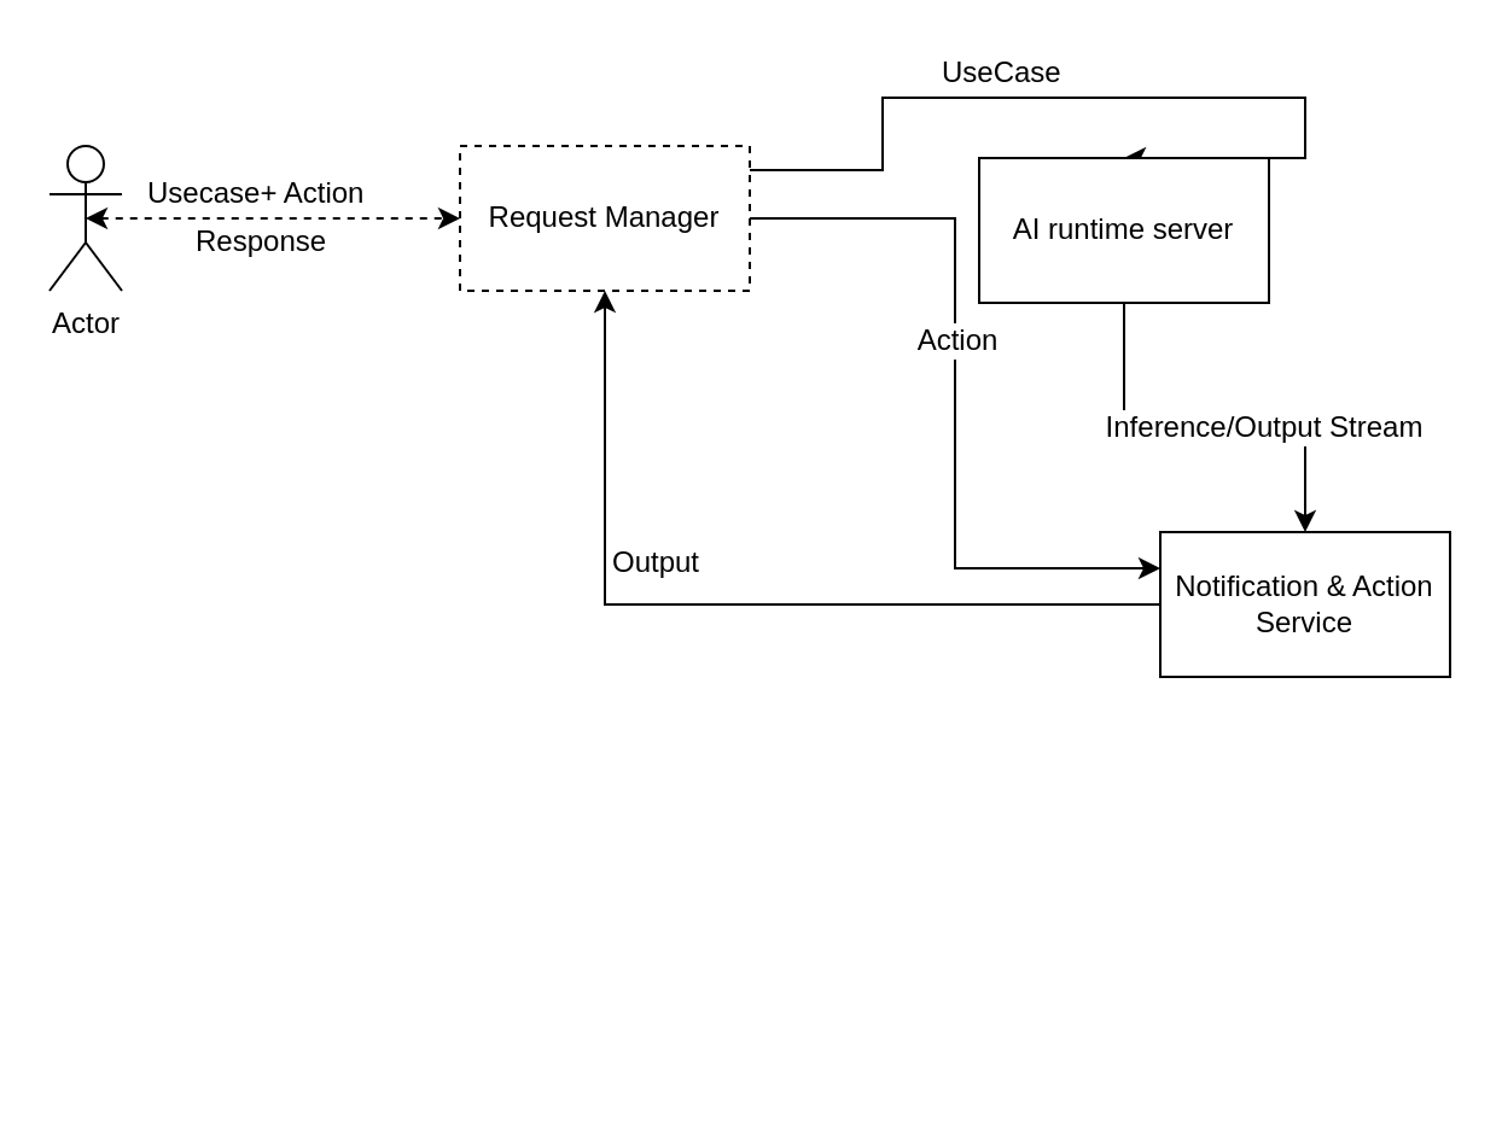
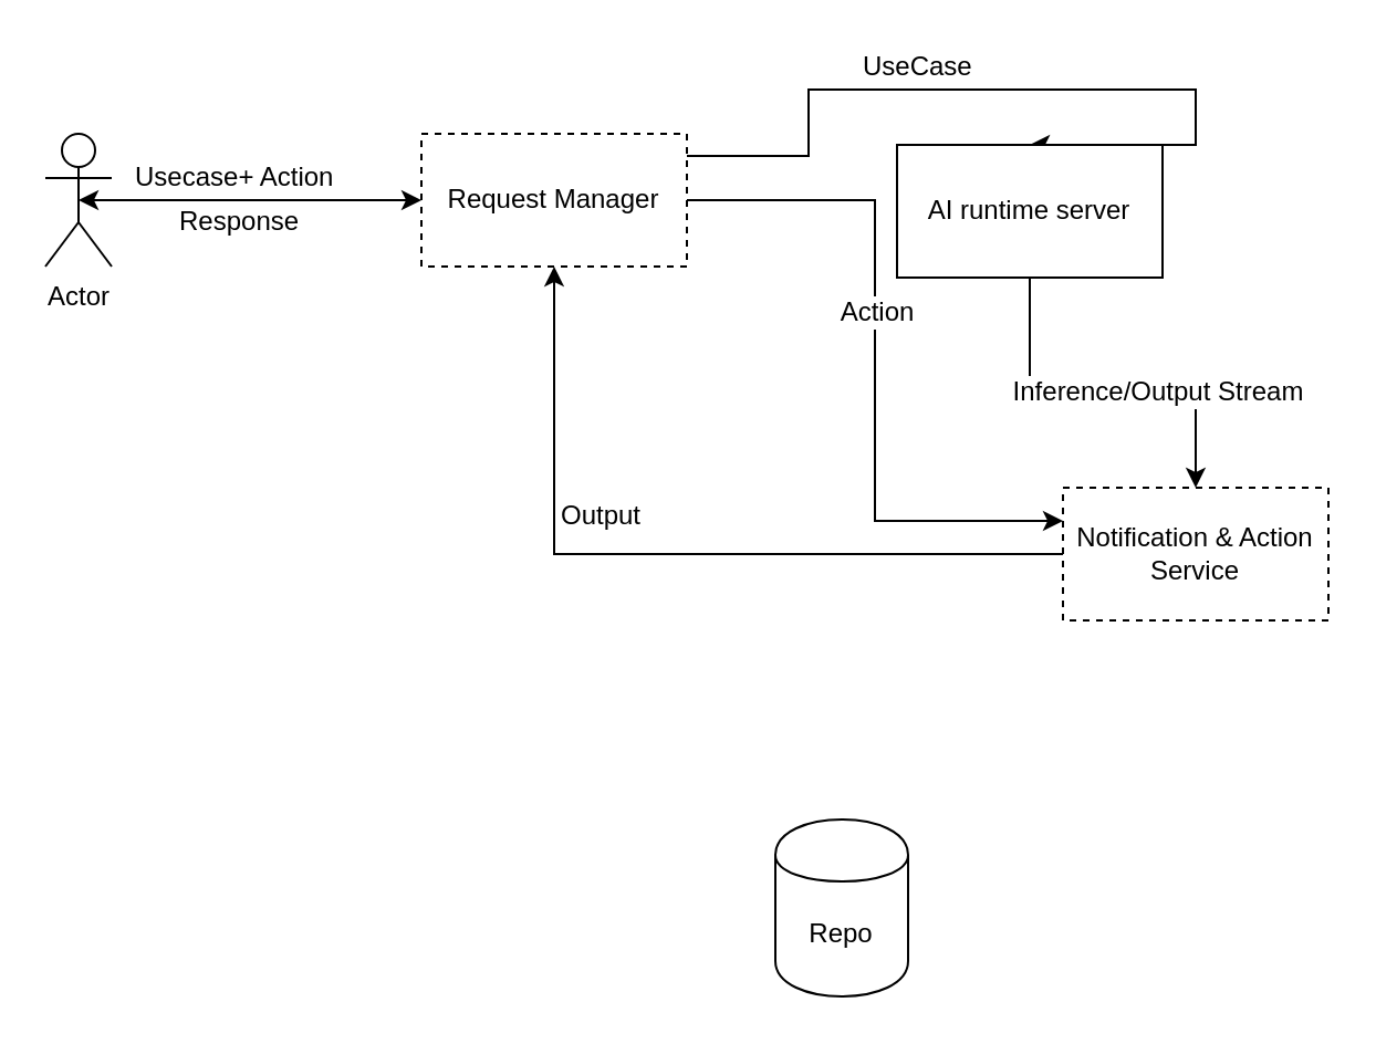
  <mxCell id="0" />
  <mxCell id="1" parent="0" />
  <mxCell id="2" style="edgeStyle=orthogonalEdgeStyle;rounded=0;orthogonalLoop=1;jettySize=auto;html=1;entryX=0.5;entryY=0;entryDx=0;entryDy=0;" edge="1" parent="1" source="5" target="11"><mxGeometry relative="1" as="geometry"><Array as="points"><mxPoint x="365" y="70" /><mxPoint x="365" y="40" /><mxPoint x="540" y="40" /></Array></mxGeometry></mxCell>
  <mxCell id="3" style="edgeStyle=orthogonalEdgeStyle;rounded=0;orthogonalLoop=1;jettySize=auto;html=1;entryX=0;entryY=0.25;entryDx=0;entryDy=0;" edge="1" parent="1" source="5" target="8"><mxGeometry relative="1" as="geometry" /></mxCell>
  <mxCell id="4" value="Action" style="text;html=1;resizable=0;points=[];align=center;verticalAlign=middle;labelBackgroundColor=#ffffff;" vertex="1" connectable="0" parent="3"><mxGeometry x="-0.387" y="-38" relative="1" as="geometry"><mxPoint x="38" y="38" as="offset" /></mxGeometry></mxCell>
  <mxCell id="5" value="Request Manager" style="rounded=0;whiteSpace=wrap;html=1;dashed=1;" vertex="1" parent="1"><mxGeometry x="190" y="60" width="120" height="60" as="geometry" /></mxCell>
  <mxCell id="6" style="edgeStyle=orthogonalEdgeStyle;rounded=0;orthogonalLoop=1;jettySize=auto;html=1;entryX=0.5;entryY=1;entryDx=0;entryDy=0;" edge="1" parent="1" source="8" target="5"><mxGeometry relative="1" as="geometry" /></mxCell>
  <mxCell id="7" value="Output" style="text;html=1;resizable=0;points=[];align=center;verticalAlign=middle;labelBackgroundColor=#ffffff;" vertex="1" connectable="0" parent="6"><mxGeometry x="0.376" y="-20" relative="1" as="geometry"><mxPoint as="offset" /></mxGeometry></mxCell>
- <mxCell id="8" value="Notification &amp;amp; Action Service" style="rounded=0;whiteSpace=wrap;html=1;" vertex="1" parent="1"><mxGeometry x="480" y="220" width="120" height="60" as="geometry" /></mxCell>
+ <mxCell id="8" value="Notification &amp;amp; Action Service" style="rounded=0;whiteSpace=wrap;html=1;dashed=1;" vertex="1" parent="1"><mxGeometry x="480" y="220" width="120" height="60" as="geometry" /></mxCell>
  <mxCell id="9" style="edgeStyle=orthogonalEdgeStyle;rounded=0;orthogonalLoop=1;jettySize=auto;html=1;" edge="1" parent="1" source="11" target="8"><mxGeometry relative="1" as="geometry" /></mxCell>
  <mxCell id="10" value="Inference/Output Stream" style="text;html=1;resizable=0;points=[];align=center;verticalAlign=middle;labelBackgroundColor=#ffffff;" vertex="1" connectable="0" parent="9"><mxGeometry x="0.24" y="-4" relative="1" as="geometry"><mxPoint as="offset" /></mxGeometry></mxCell>
  <mxCell id="11" value="AI runtime server" style="rounded=0;whiteSpace=wrap;html=1;" vertex="1" parent="1"><mxGeometry x="405" y="65" width="120" height="60" as="geometry" /></mxCell>
+ <mxCell id="12" value="Repo" style="shape=cylinder;whiteSpace=wrap;html=1;boundedLbl=1;backgroundOutline=1;" vertex="1" parent="1"><mxGeometry x="350" y="370" width="60" height="80" as="geometry" /></mxCell>
  <mxCell id="13" value="Actor" style="shape=umlActor;verticalLabelPosition=bottom;labelBackgroundColor=#ffffff;verticalAlign=top;html=1;outlineConnect=0;" vertex="1" parent="1"><mxGeometry x="20" y="60" width="30" height="60" as="geometry" /></mxCell>
  <mxCell id="14" value="UseCase" style="text;html=1;resizable=0;points=[];autosize=1;align=left;verticalAlign=top;spacingTop=-4;" vertex="1" parent="1"><mxGeometry x="388" y="20" width="60" height="20" as="geometry" /></mxCell>
- <mxCell id="15" value="" style="endArrow=classic;startArrow=classic;html=1;exitX=0.5;exitY=0.5;exitDx=0;exitDy=0;exitPerimeter=0;entryX=0;entryY=0.5;entryDx=0;entryDy=0;dashed=1;" edge="1" parent="1" source="13" target="5"><mxGeometry width="50" height="50" relative="1" as="geometry"><mxPoint x="70" y="120" as="sourcePoint" /><mxPoint x="120" y="90" as="targetPoint" /></mxGeometry></mxCell>
+ <mxCell id="15" value="" style="endArrow=classic;startArrow=classic;html=1;exitX=0.5;exitY=0.5;exitDx=0;exitDy=0;exitPerimeter=0;entryX=0;entryY=0.5;entryDx=0;entryDy=0;" edge="1" parent="1" source="13" target="5"><mxGeometry width="50" height="50" relative="1" as="geometry"><mxPoint x="70" y="120" as="sourcePoint" /><mxPoint x="120" y="90" as="targetPoint" /></mxGeometry></mxCell>
  <mxCell id="16" value="Usecase+ Action" style="text;html=1;resizable=0;points=[];autosize=1;align=left;verticalAlign=top;spacingTop=-4;" vertex="1" parent="1"><mxGeometry x="59" y="70" width="110" height="20" as="geometry" /></mxCell>
  <mxCell id="17" value="Response" style="text;html=1;resizable=0;points=[];autosize=1;align=left;verticalAlign=top;spacingTop=-4;" vertex="1" parent="1"><mxGeometry x="79" y="90" width="70" height="20" as="geometry" /></mxCell>
